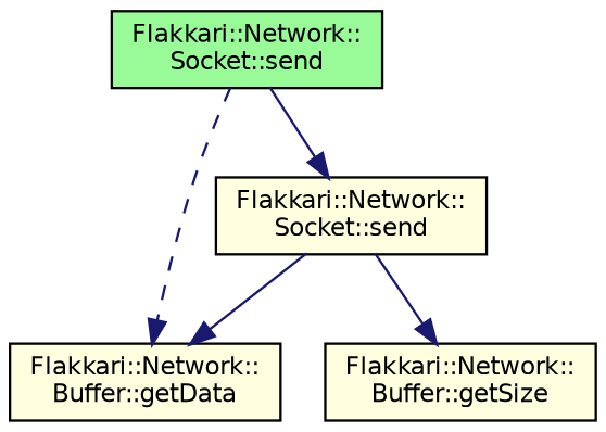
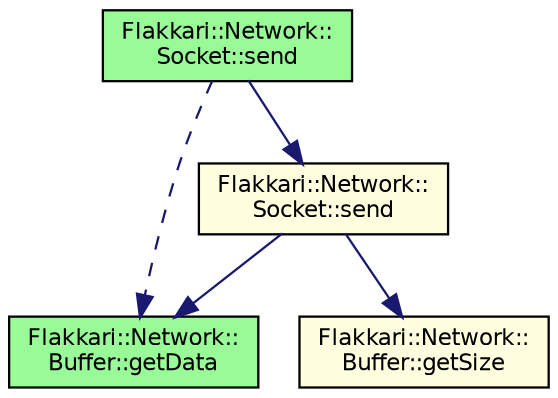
  digraph {
    rankdir=TB
    node [color=black fillcolor=palegreen fontname=Helvetica fontsize=10 shape=record style=filled]
    edge [color=midnightblue fontname=Helvetica fontsize=10 labelfontname=Helvetica labelfontsize=10 style=solid]
    n1 [fontcolor=black height=0.2 label="Flakkari::Network::\lSocket::send" width=0.4]
-   n2 [fillcolor=lightyellow height=0.2 label="Flakkari::Network::\lBuffer::getData" width=0.4]
+   n2 [height=0.2 label="Flakkari::Network::\lBuffer::getData" width=0.4]
    n3 [fillcolor=lightyellow height=0.2 label="Flakkari::Network::\lSocket::send" width=0.4]
    n4 [fillcolor=lightyellow height=0.2 label="Flakkari::Network::\lBuffer::getSize" width=0.4]
    n1 -> n2 [style=dashed]
    n1 -> n3
    n3 -> n2
    n3 -> n4
  }
